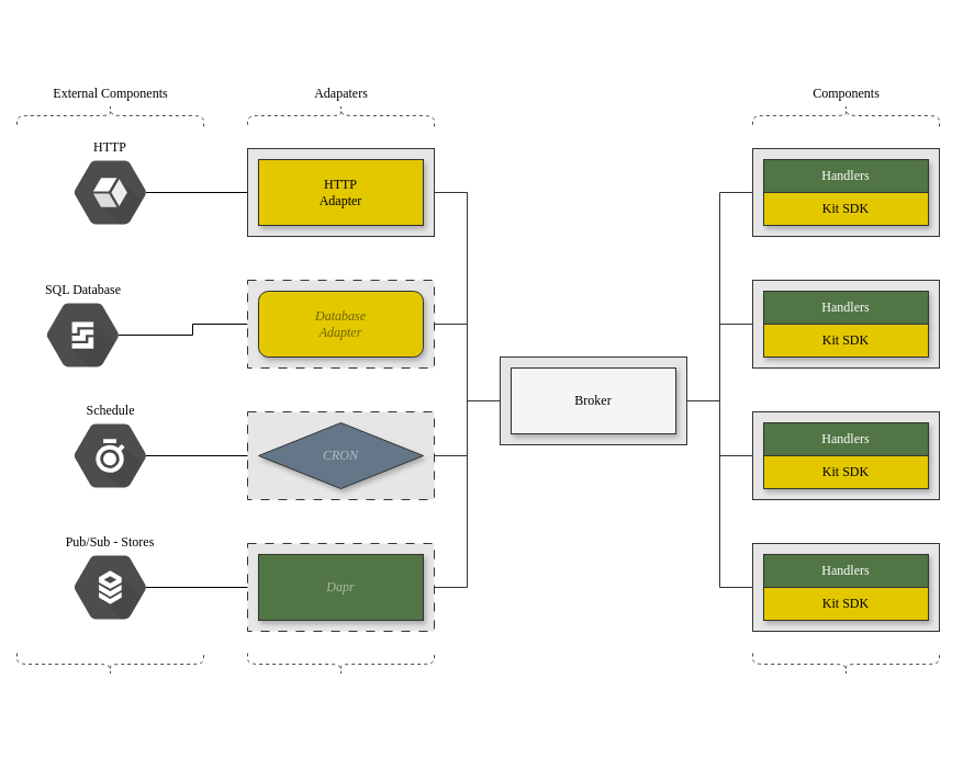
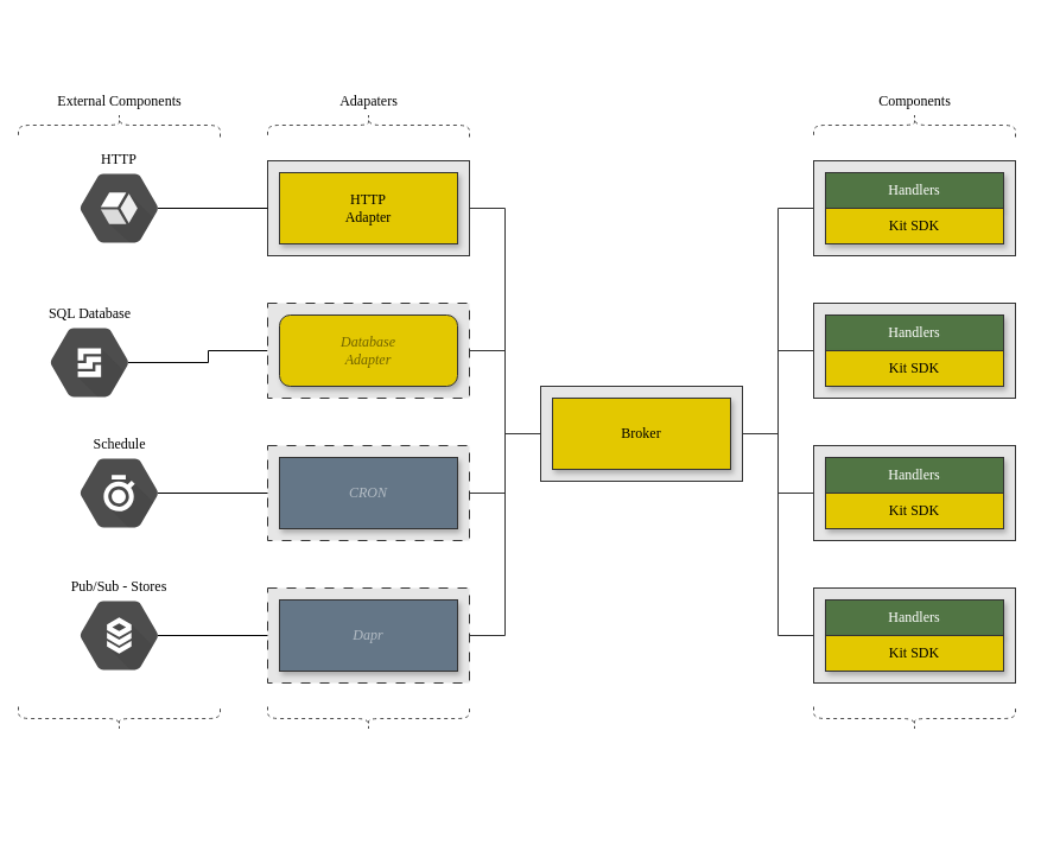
  <mxCell id="0" />
  <mxCell id="1" parent="0" />
  <mxCell id="2" value="" style="rounded=0;whiteSpace=wrap;html=1;strokeColor=#333333;fillColor=#E6E6E6;verticalAlign=top;fontFamily=Source Code Pro;fontSize=12;labelPosition=center;verticalLabelPosition=bottom;align=center;spacingLeft=4;sketch=0;fontColor=#000000;labelBackgroundColor=none;fontSource=https%3A%2F%2Ffonts.googleapis.com%2Fcss%3Ffamily%3DSource%2BCode%2BPro;" parent="1" vertex="1"><mxGeometry x="455" y="325" width="170" height="80" as="geometry" /></mxCell>
  <mxCell id="3" value="" style="rounded=0;whiteSpace=wrap;html=1;strokeColor=#333333;fillColor=#E6E6E6;verticalAlign=top;fontFamily=Source Code Pro;fontSize=12;labelPosition=center;verticalLabelPosition=bottom;align=center;spacingLeft=4;sketch=0;fontColor=#000000;labelBackgroundColor=none;fontSource=https%3A%2F%2Ffonts.googleapis.com%2Fcss%3Ffamily%3DSource%2BCode%2BPro;" parent="1" vertex="1"><mxGeometry x="225" y="135" width="170" height="80" as="geometry" /></mxCell>
  <mxCell id="4" value="HTTP&lt;br&gt;Adapter" style="rounded=0;whiteSpace=wrap;html=1;strokeColor=#333333;fillColor=#e3c800;verticalAlign=middle;fontFamily=Source Code Pro;fontSize=12;fontColor=#000000;shadow=1;labelBackgroundColor=none;fontSource=https%3A%2F%2Ffonts.googleapis.com%2Fcss%3Ffamily%3DSource%2BCode%2BPro;spacingLeft=0;spacingTop=0;spacingBottom=0;spacing=2;" parent="1" vertex="1"><mxGeometry x="235" y="145" width="150" height="60" as="geometry" /></mxCell>
  <mxCell id="5" style="edgeStyle=orthogonalEdgeStyle;rounded=0;orthogonalLoop=1;jettySize=auto;html=1;exitX=0.825;exitY=0.5;exitDx=0;exitDy=0;exitPerimeter=0;entryX=0;entryY=0.5;entryDx=0;entryDy=0;fontFamily=Source Code Pro;fontSize=12;fontColor=#000000;endArrow=none;endFill=0;labelBackgroundColor=none;fontSource=https%3A%2F%2Ffonts.googleapis.com%2Fcss%3Ffamily%3DSource%2BCode%2BPro;" parent="1" source="6" target="3" edge="1"><mxGeometry relative="1" as="geometry" /></mxCell>
  <mxCell id="6" value="HTTP" style="sketch=0;fillColor=#4D4D4D;strokeColor=none;verticalAlign=bottom;labelPosition=center;verticalLabelPosition=top;align=center;spacingTop=0;fontSize=12;fontStyle=0;fontColor=#000000;shape=mxgraph.gcp2.hexIcon;prIcon=stackdriver;rounded=1;shadow=0;glass=0;fontFamily=Source Code Pro;spacingBottom=-10;labelBackgroundColor=none;fontSource=https%3A%2F%2Ffonts.googleapis.com%2Fcss%3Ffamily%3DSource%2BCode%2BPro;" parent="1" vertex="1"><mxGeometry x="50" y="132.5" width="100" height="85" as="geometry" /></mxCell>
  <mxCell id="7" value="Pub/Sub - Stores" style="sketch=0;fillColor=#4D4D4D;strokeColor=none;verticalAlign=bottom;labelPosition=center;verticalLabelPosition=top;align=center;spacingTop=0;fontSize=12;fontStyle=0;fontColor=#000000;shape=mxgraph.gcp2.hexIcon;prIcon=cloud_sql;fontFamily=Source Code Pro;spacingBottom=-10;labelBackgroundColor=none;fontSource=https%3A%2F%2Ffonts.googleapis.com%2Fcss%3Ffamily%3DSource%2BCode%2BPro;" parent="1" vertex="1"><mxGeometry x="50" y="492.5" width="100" height="85" as="geometry" /></mxCell>
  <mxCell id="8" style="edgeStyle=orthogonalEdgeStyle;rounded=0;orthogonalLoop=1;jettySize=auto;html=1;exitX=0.825;exitY=0.5;exitDx=0;exitDy=0;exitPerimeter=0;entryX=0;entryY=0.5;entryDx=0;entryDy=0;fontFamily=Source Code Pro;fontSource=https%3A%2F%2Ffonts.googleapis.com%2Fcss%3Ffamily%3DSource%2BCode%2BPro;fontSize=12;fontColor=#ffffff;endArrow=none;endFill=0;" parent="1" source="9" target="36" edge="1"><mxGeometry relative="1" as="geometry" /></mxCell>
  <mxCell id="9" value="SQL Database" style="sketch=0;html=1;fillColor=#4D4D4D;strokeColor=none;verticalAlign=bottom;labelPosition=center;verticalLabelPosition=top;align=center;spacingTop=0;fontSize=12;fontStyle=0;fontColor=#000000;shape=mxgraph.gcp2.hexIcon;prIcon=persistent_disk;fontFamily=Source Code Pro;spacingBottom=-10;labelBackgroundColor=none;fontSource=https%3A%2F%2Ffonts.googleapis.com%2Fcss%3Ffamily%3DSource%2BCode%2BPro;" parent="1" vertex="1"><mxGeometry x="25" y="262.5" width="100" height="85" as="geometry" /></mxCell>
  <mxCell id="10" value="" style="rounded=0;whiteSpace=wrap;html=1;strokeColor=#333333;fillColor=#E6E6E6;verticalAlign=top;fontFamily=Source Code Pro;fontSize=12;labelPosition=center;verticalLabelPosition=bottom;align=center;spacingLeft=4;sketch=0;fontColor=#000000;labelBackgroundColor=none;fontSource=https%3A%2F%2Ffonts.googleapis.com%2Fcss%3Ffamily%3DSource%2BCode%2BPro;dashed=1;dashPattern=8 8;" parent="1" vertex="1"><mxGeometry x="225" y="375" width="170" height="80" as="geometry" /></mxCell>
- <mxCell id="11" value="CRON" style="rhombus;whiteSpace=wrap;html=1;strokeColor=#333333;fillColor=#647687;verticalAlign=middle;fontFamily=Source Code Pro;fontSize=12;fontColor=#ffffff;shadow=1;labelBackgroundColor=none;fontSource=https%3A%2F%2Ffonts.googleapis.com%2Fcss%3Ffamily%3DSource%2BCode%2BPro;fontStyle=2;textOpacity=50;" parent="1" vertex="1"><mxGeometry x="235" y="385" width="150" height="60" as="geometry" /></mxCell>
+ <mxCell id="11" value="CRON" style="rounded=0;whiteSpace=wrap;html=1;strokeColor=#333333;fillColor=#647687;verticalAlign=middle;fontFamily=Source Code Pro;fontSize=12;fontColor=#ffffff;shadow=1;labelBackgroundColor=none;fontSource=https%3A%2F%2Ffonts.googleapis.com%2Fcss%3Ffamily%3DSource%2BCode%2BPro;fontStyle=2;textOpacity=50;" parent="1" vertex="1"><mxGeometry x="235" y="385" width="150" height="60" as="geometry" /></mxCell>
  <mxCell id="12" value="Schedule" style="sketch=0;html=1;fillColor=#4D4D4D;strokeColor=none;verticalAlign=bottom;labelPosition=center;verticalLabelPosition=top;align=center;spacingTop=0;fontSize=12;fontStyle=0;fontColor=#000000;shape=mxgraph.gcp2.hexIcon;prIcon=profiler;fontFamily=Source Code Pro;spacingBottom=-10;labelBackgroundColor=none;fontSource=https%3A%2F%2Ffonts.googleapis.com%2Fcss%3Ffamily%3DSource%2BCode%2BPro;" parent="1" vertex="1"><mxGeometry x="50" y="372.5" width="100" height="85" as="geometry" /></mxCell>
  <mxCell id="13" style="rounded=0;orthogonalLoop=1;jettySize=auto;html=1;exitX=0;exitY=0.5;exitDx=0;exitDy=0;fontFamily=Source Code Pro;fontSize=12;fontColor=#000000;endArrow=none;endFill=0;strokeColor=#333333;fillColor=#647687;labelBackgroundColor=none;fontSource=https%3A%2F%2Ffonts.googleapis.com%2Fcss%3Ffamily%3DSource%2BCode%2BPro;entryX=1;entryY=0.5;entryDx=0;entryDy=0;edgeStyle=elbowEdgeStyle;" parent="1" source="14" target="2" edge="1"><mxGeometry relative="1" as="geometry"><mxPoint x="695" y="365" as="targetPoint" /></mxGeometry></mxCell>
  <mxCell id="14" value="" style="rounded=0;whiteSpace=wrap;html=1;strokeColor=#333333;fillColor=#E6E6E6;verticalAlign=bottom;fontFamily=Source Code Pro;fontSize=12;labelPosition=center;verticalLabelPosition=top;align=center;spacingLeft=0;spacingBottom=0;spacingTop=0;sketch=0;fontColor=#000000;labelBackgroundColor=none;fontSource=https%3A%2F%2Ffonts.googleapis.com%2Fcss%3Ffamily%3DSource%2BCode%2BPro;" parent="1" vertex="1"><mxGeometry x="685" y="375" width="170" height="80" as="geometry" /></mxCell>
  <mxCell id="15" value="" style="shape=curlyBracket;whiteSpace=wrap;html=1;rounded=1;shadow=0;dashed=1;labelBackgroundColor=none;sketch=0;fontSize=12;strokeColor=#4D4D4D;strokeWidth=1;fillColor=default;rotation=-90;fontFamily=Source Code Pro;fontColor=#000000;fontSource=https%3A%2F%2Ffonts.googleapis.com%2Fcss%3Ffamily%3DSource%2BCode%2BPro;" parent="1" vertex="1"><mxGeometry x="760" y="520" width="20" height="170" as="geometry" /></mxCell>
  <mxCell id="16" value="Components" style="text;html=1;align=center;verticalAlign=middle;resizable=0;points=[];autosize=1;strokeColor=none;fillColor=none;fontSize=12;fontFamily=Source Code Pro;fontColor=#000000;labelBackgroundColor=none;fontSource=https%3A%2F%2Ffonts.googleapis.com%2Fcss%3Ffamily%3DSource%2BCode%2BPro;" parent="1" vertex="1"><mxGeometry x="720" y="70" width="100" height="30" as="geometry" /></mxCell>
  <mxCell id="17" value="" style="shape=curlyBracket;whiteSpace=wrap;html=1;rounded=1;shadow=0;dashed=1;labelBackgroundColor=none;sketch=0;fontSize=12;strokeColor=#4D4D4D;strokeWidth=1;fillColor=default;rotation=-90;fontFamily=Source Code Pro;fontColor=#000000;fontSource=https%3A%2F%2Ffonts.googleapis.com%2Fcss%3Ffamily%3DSource%2BCode%2BPro;" parent="1" vertex="1"><mxGeometry x="300" y="520" width="20" height="170" as="geometry" /></mxCell>
  <mxCell id="18" value="Adapaters" style="text;html=1;align=center;verticalAlign=middle;resizable=0;points=[];autosize=1;strokeColor=none;fillColor=none;fontSize=12;fontFamily=Source Code Pro;fontColor=#000000;labelBackgroundColor=none;fontSource=https%3A%2F%2Ffonts.googleapis.com%2Fcss%3Ffamily%3DSource%2BCode%2BPro;" parent="1" vertex="1"><mxGeometry x="265" y="70" width="90" height="30" as="geometry" /></mxCell>
  <mxCell id="19" style="rounded=0;orthogonalLoop=1;jettySize=auto;html=1;exitX=0;exitY=0.5;exitDx=0;exitDy=0;entryX=1;entryY=0.5;entryDx=0;entryDy=0;fontFamily=Source Code Pro;fontSize=12;fontColor=#000000;endArrow=none;endFill=0;strokeColor=#333333;fillColor=#647687;labelBackgroundColor=none;fontSource=https%3A%2F%2Ffonts.googleapis.com%2Fcss%3Ffamily%3DSource%2BCode%2BPro;edgeStyle=elbowEdgeStyle;" parent="1" source="31" target="2" edge="1"><mxGeometry relative="1" as="geometry"><mxPoint x="705" y="274.25" as="sourcePoint" /></mxGeometry></mxCell>
  <mxCell id="20" value="" style="shape=curlyBracket;whiteSpace=wrap;html=1;rounded=1;shadow=0;dashed=1;labelBackgroundColor=none;sketch=0;fontSize=12;strokeColor=#4D4D4D;strokeWidth=1;fillColor=default;rotation=90;fontFamily=Source Code Pro;fontColor=#000000;fontSource=https%3A%2F%2Ffonts.googleapis.com%2Fcss%3Ffamily%3DSource%2BCode%2BPro;" parent="1" vertex="1"><mxGeometry x="760" y="20" width="20" height="170" as="geometry" /></mxCell>
  <mxCell id="21" value="" style="shape=curlyBracket;whiteSpace=wrap;html=1;rounded=1;shadow=0;dashed=1;labelBackgroundColor=none;sketch=0;fontSize=12;strokeColor=#4D4D4D;strokeWidth=1;fillColor=default;rotation=-90;fontFamily=Source Code Pro;fontColor=#000000;fontSource=https%3A%2F%2Ffonts.googleapis.com%2Fcss%3Ffamily%3DSource%2BCode%2BPro;" parent="1" vertex="1"><mxGeometry x="90" y="520" width="20" height="170" as="geometry" /></mxCell>
  <mxCell id="22" value="External Components" style="text;align=center;verticalAlign=middle;resizable=0;points=[];autosize=1;strokeColor=none;fillColor=none;fontSize=12;fontFamily=Source Code Pro;fontColor=default;labelBackgroundColor=none;fontSource=https%3A%2F%2Ffonts.googleapis.com%2Fcss%3Ffamily%3DSource%2BCode%2BPro;html=1;" parent="1" vertex="1"><mxGeometry x="20" y="70" width="160" height="30" as="geometry" /></mxCell>
  <mxCell id="23" value="" style="shape=curlyBracket;whiteSpace=wrap;html=1;rounded=1;shadow=0;dashed=1;labelBackgroundColor=none;sketch=0;fontSize=12;strokeColor=#4D4D4D;strokeWidth=1;fillColor=default;rotation=90;fontFamily=Source Code Pro;fontColor=#000000;fontSource=https%3A%2F%2Ffonts.googleapis.com%2Fcss%3Ffamily%3DSource%2BCode%2BPro;" parent="1" vertex="1"><mxGeometry x="300" y="20" width="20" height="170" as="geometry" /></mxCell>
  <mxCell id="24" value="" style="shape=curlyBracket;whiteSpace=wrap;html=1;rounded=1;shadow=0;dashed=1;labelBackgroundColor=none;sketch=0;fontSize=12;strokeColor=#4D4D4D;strokeWidth=1;fillColor=default;rotation=90;fontFamily=Source Code Pro;fontColor=#000000;fontSource=https%3A%2F%2Ffonts.googleapis.com%2Fcss%3Ffamily%3DSource%2BCode%2BPro;" parent="1" vertex="1"><mxGeometry x="90" y="20" width="20" height="170" as="geometry" /></mxCell>
  <mxCell id="25" style="rounded=0;orthogonalLoop=1;jettySize=auto;html=1;entryX=1;entryY=0.5;entryDx=0;entryDy=0;fontFamily=Source Code Pro;fontSize=12;fontColor=#000000;endArrow=none;endFill=0;strokeColor=#333333;fillColor=#647687;labelBackgroundColor=none;fontSource=https%3A%2F%2Ffonts.googleapis.com%2Fcss%3Ffamily%3DSource%2BCode%2BPro;exitX=0;exitY=0.5;exitDx=0;exitDy=0;edgeStyle=elbowEdgeStyle;" parent="1" source="28" target="2" edge="1"><mxGeometry relative="1" as="geometry"><mxPoint x="655" y="455" as="sourcePoint" /><mxPoint x="635" y="355" as="targetPoint" /></mxGeometry></mxCell>
  <mxCell id="26" value="Handlers" style="rounded=0;whiteSpace=wrap;html=1;strokeColor=#333333;fillColor=#517544;verticalAlign=middle;fontFamily=Source Code Pro;fontSize=12;shadow=1;labelBackgroundColor=none;fontSource=https%3A%2F%2Ffonts.googleapis.com%2Fcss%3Ffamily%3DSource%2BCode%2BPro;fontColor=#ffffff;" parent="1" vertex="1"><mxGeometry x="695" y="385" width="150" height="30" as="geometry" /></mxCell>
  <mxCell id="27" value="Kit SDK" style="rounded=0;whiteSpace=wrap;html=1;strokeColor=#333333;fillColor=#e3c800;verticalAlign=middle;fontFamily=Source Code Pro;fontSize=12;horizontal=1;spacingLeft=0;spacingTop=0;spacingBottom=0;spacing=2;shadow=1;labelBackgroundColor=none;fontSource=https%3A%2F%2Ffonts.googleapis.com%2Fcss%3Ffamily%3DSource%2BCode%2BPro;fontColor=#000000;" parent="1" vertex="1"><mxGeometry x="695.004" y="415" width="150" height="30" as="geometry" /></mxCell>
  <mxCell id="28" value="" style="rounded=0;whiteSpace=wrap;html=1;strokeColor=#333333;fillColor=#E6E6E6;verticalAlign=bottom;fontFamily=Source Code Pro;fontSize=12;labelPosition=center;verticalLabelPosition=top;align=center;spacingLeft=0;spacingBottom=0;spacingTop=0;sketch=0;fontColor=#000000;labelBackgroundColor=none;fontSource=https%3A%2F%2Ffonts.googleapis.com%2Fcss%3Ffamily%3DSource%2BCode%2BPro;" parent="1" vertex="1"><mxGeometry x="685" y="495" width="170" height="80" as="geometry" /></mxCell>
  <mxCell id="29" value="Handlers" style="rounded=0;whiteSpace=wrap;html=1;strokeColor=#333333;fillColor=#517544;verticalAlign=middle;fontFamily=Source Code Pro;fontSize=12;shadow=1;labelBackgroundColor=none;fontSource=https%3A%2F%2Ffonts.googleapis.com%2Fcss%3Ffamily%3DSource%2BCode%2BPro;fontColor=#ffffff;" parent="1" vertex="1"><mxGeometry x="695" y="505" width="150" height="30" as="geometry" /></mxCell>
  <mxCell id="30" value="Kit SDK" style="rounded=0;whiteSpace=wrap;html=1;strokeColor=#333333;fillColor=#e3c800;verticalAlign=middle;fontFamily=Source Code Pro;fontSize=12;horizontal=1;spacingLeft=0;spacingTop=0;spacingBottom=0;spacing=2;shadow=1;labelBackgroundColor=none;fontSource=https%3A%2F%2Ffonts.googleapis.com%2Fcss%3Ffamily%3DSource%2BCode%2BPro;fontColor=#000000;" parent="1" vertex="1"><mxGeometry x="695.004" y="535" width="150" height="30" as="geometry" /></mxCell>
  <mxCell id="31" value="" style="rounded=0;whiteSpace=wrap;html=1;strokeColor=#333333;fillColor=#E6E6E6;verticalAlign=bottom;fontFamily=Source Code Pro;fontSize=12;labelPosition=center;verticalLabelPosition=top;align=center;spacingLeft=0;spacingBottom=0;spacingTop=0;sketch=0;fontColor=#000000;labelBackgroundColor=none;fontSource=https%3A%2F%2Ffonts.googleapis.com%2Fcss%3Ffamily%3DSource%2BCode%2BPro;" parent="1" vertex="1"><mxGeometry x="685" y="255" width="170" height="80" as="geometry" /></mxCell>
  <mxCell id="32" value="Handlers" style="rounded=0;whiteSpace=wrap;html=1;strokeColor=#333333;fillColor=#517544;verticalAlign=middle;fontFamily=Source Code Pro;fontSize=12;shadow=1;labelBackgroundColor=none;fontSource=https%3A%2F%2Ffonts.googleapis.com%2Fcss%3Ffamily%3DSource%2BCode%2BPro;fontColor=#ffffff;" parent="1" vertex="1"><mxGeometry x="695" y="265" width="150" height="30" as="geometry" /></mxCell>
  <mxCell id="33" value="Kit SDK" style="rounded=0;whiteSpace=wrap;html=1;strokeColor=#333333;fillColor=#e3c800;verticalAlign=middle;fontFamily=Source Code Pro;fontSize=12;horizontal=1;spacingLeft=0;spacingTop=0;spacingBottom=0;spacing=2;shadow=1;labelBackgroundColor=none;fontSource=https%3A%2F%2Ffonts.googleapis.com%2Fcss%3Ffamily%3DSource%2BCode%2BPro;fontColor=#000000;" parent="1" vertex="1"><mxGeometry x="695.004" y="295" width="150" height="30" as="geometry" /></mxCell>
  <mxCell id="34" value="" style="rounded=0;whiteSpace=wrap;html=1;strokeColor=#333333;fillColor=#E6E6E6;verticalAlign=top;fontFamily=Source Code Pro;fontSize=12;labelPosition=center;verticalLabelPosition=bottom;align=center;spacingLeft=4;sketch=0;fontColor=#000000;labelBackgroundColor=none;fontSource=https%3A%2F%2Ffonts.googleapis.com%2Fcss%3Ffamily%3DSource%2BCode%2BPro;dashed=1;dashPattern=8 8;" parent="1" vertex="1"><mxGeometry x="225" y="495" width="170" height="80" as="geometry" /></mxCell>
- <mxCell id="35" value="Dapr" style="rounded=0;whiteSpace=wrap;html=1;strokeColor=#333333;fillColor=#517544;verticalAlign=middle;fontFamily=Source Code Pro;fontSize=12;fontColor=#ffffff;shadow=1;labelBackgroundColor=none;fontSource=https%3A%2F%2Ffonts.googleapis.com%2Fcss%3Ffamily%3DSource%2BCode%2BPro;fontStyle=2;textOpacity=50;" parent="1" vertex="1"><mxGeometry x="235" y="505" width="150" height="60" as="geometry" /></mxCell>
+ <mxCell id="35" value="Dapr" style="rounded=0;whiteSpace=wrap;html=1;strokeColor=#333333;fillColor=#647687;verticalAlign=middle;fontFamily=Source Code Pro;fontSize=12;fontColor=#ffffff;shadow=1;labelBackgroundColor=none;fontSource=https%3A%2F%2Ffonts.googleapis.com%2Fcss%3Ffamily%3DSource%2BCode%2BPro;fontStyle=2;textOpacity=50;" parent="1" vertex="1"><mxGeometry x="235" y="505" width="150" height="60" as="geometry" /></mxCell>
  <mxCell id="36" value="" style="rounded=0;whiteSpace=wrap;html=1;strokeColor=#333333;fillColor=#E6E6E6;verticalAlign=top;fontFamily=Source Code Pro;fontSize=12;labelPosition=center;verticalLabelPosition=bottom;align=center;spacingLeft=4;sketch=0;dashed=1;fontColor=#000000;labelBackgroundColor=none;fontSource=https%3A%2F%2Ffonts.googleapis.com%2Fcss%3Ffamily%3DSource%2BCode%2BPro;dashPattern=8 8;" parent="1" vertex="1"><mxGeometry x="225" y="255" width="170" height="80" as="geometry" /></mxCell>
  <mxCell id="37" value="Database&lt;br&gt;Adapter" style="whiteSpace=wrap;html=1;strokeColor=#333333;fillColor=#e3c800;verticalAlign=middle;fontFamily=Source Code Pro;fontSize=12;fontColor=#000000;spacingLeft=0;spacingTop=0;spacingBottom=0;spacing=2;shadow=1;labelBackgroundColor=none;fontSource=https%3A%2F%2Ffonts.googleapis.com%2Fcss%3Ffamily%3DSource%2BCode%2BPro;fontStyle=2;textOpacity=50;rounded=1;" parent="1" vertex="1"><mxGeometry x="235" y="265" width="150" height="60" as="geometry" /></mxCell>
  <mxCell id="38" style="edgeStyle=orthogonalEdgeStyle;rounded=0;orthogonalLoop=1;jettySize=auto;html=1;exitX=0.825;exitY=0.5;exitDx=0;exitDy=0;exitPerimeter=0;entryX=0;entryY=0.5;entryDx=0;entryDy=0;fontFamily=Source Code Pro;fontSource=https%3A%2F%2Ffonts.googleapis.com%2Fcss%3Ffamily%3DSource%2BCode%2BPro;fontSize=12;fontColor=#ffffff;endArrow=none;endFill=0;" parent="1" source="12" target="10" edge="1"><mxGeometry relative="1" as="geometry"><mxPoint x="63" y="285" as="sourcePoint" /><mxPoint x="195" y="285" as="targetPoint" /></mxGeometry></mxCell>
  <mxCell id="39" style="edgeStyle=orthogonalEdgeStyle;rounded=0;orthogonalLoop=1;jettySize=auto;html=1;exitX=0.825;exitY=0.5;exitDx=0;exitDy=0;exitPerimeter=0;entryX=0;entryY=0.5;entryDx=0;entryDy=0;fontFamily=Source Code Pro;fontSource=https%3A%2F%2Ffonts.googleapis.com%2Fcss%3Ffamily%3DSource%2BCode%2BPro;fontSize=12;fontColor=#ffffff;endArrow=none;endFill=0;" parent="1" source="7" target="34" edge="1"><mxGeometry relative="1" as="geometry"><mxPoint x="73" y="275" as="sourcePoint" /><mxPoint x="205" y="275" as="targetPoint" /></mxGeometry></mxCell>
  <mxCell id="40" value="" style="rounded=0;whiteSpace=wrap;html=1;strokeColor=#333333;fillColor=#E6E6E6;verticalAlign=bottom;fontFamily=Source Code Pro;fontSize=12;labelPosition=center;verticalLabelPosition=top;align=center;spacingLeft=0;spacingBottom=0;spacingTop=0;sketch=0;fontColor=#000000;labelBackgroundColor=none;fontSource=https%3A%2F%2Ffonts.googleapis.com%2Fcss%3Ffamily%3DSource%2BCode%2BPro;" parent="1" vertex="1"><mxGeometry x="685" y="135" width="170" height="80" as="geometry" /></mxCell>
  <mxCell id="41" value="Handlers" style="rounded=0;whiteSpace=wrap;html=1;strokeColor=#333333;fillColor=#517544;verticalAlign=middle;fontFamily=Source Code Pro;fontSize=12;shadow=1;labelBackgroundColor=none;fontSource=https%3A%2F%2Ffonts.googleapis.com%2Fcss%3Ffamily%3DSource%2BCode%2BPro;fontColor=#ffffff;" parent="1" vertex="1"><mxGeometry x="695" y="145" width="150" height="30" as="geometry" /></mxCell>
  <mxCell id="42" value="Kit SDK" style="rounded=0;whiteSpace=wrap;html=1;strokeColor=#333333;fillColor=#e3c800;verticalAlign=middle;fontFamily=Source Code Pro;fontSize=12;horizontal=1;spacingLeft=0;spacingTop=0;spacingBottom=0;spacing=2;shadow=1;labelBackgroundColor=none;fontSource=https%3A%2F%2Ffonts.googleapis.com%2Fcss%3Ffamily%3DSource%2BCode%2BPro;fontColor=#000000;" parent="1" vertex="1"><mxGeometry x="695.004" y="175" width="150" height="30" as="geometry" /></mxCell>
  <mxCell id="43" style="rounded=0;orthogonalLoop=1;jettySize=auto;html=1;exitX=0;exitY=0.5;exitDx=0;exitDy=0;entryX=1;entryY=0.5;entryDx=0;entryDy=0;fontFamily=Source Code Pro;fontSize=12;fontColor=#000000;endArrow=none;endFill=0;strokeColor=#333333;fillColor=#647687;labelBackgroundColor=none;fontSource=https%3A%2F%2Ffonts.googleapis.com%2Fcss%3Ffamily%3DSource%2BCode%2BPro;edgeStyle=elbowEdgeStyle;" parent="1" source="40" target="2" edge="1"><mxGeometry relative="1" as="geometry"><mxPoint x="715" y="305" as="sourcePoint" /><mxPoint x="635" y="355" as="targetPoint" /></mxGeometry></mxCell>
  <mxCell id="44" style="rounded=0;orthogonalLoop=1;jettySize=auto;html=1;exitX=1;exitY=0.5;exitDx=0;exitDy=0;entryX=0;entryY=0.5;entryDx=0;entryDy=0;fontFamily=Source Code Pro;fontSize=12;fontColor=#000000;endArrow=none;endFill=0;strokeColor=#333333;fillColor=#647687;labelBackgroundColor=none;fontSource=https%3A%2F%2Ffonts.googleapis.com%2Fcss%3Ffamily%3DSource%2BCode%2BPro;edgeStyle=elbowEdgeStyle;" parent="1" source="3" target="2" edge="1"><mxGeometry relative="1" as="geometry"><mxPoint x="715" y="205" as="sourcePoint" /><mxPoint x="635" y="325" as="targetPoint" /></mxGeometry></mxCell>
  <mxCell id="45" style="rounded=0;orthogonalLoop=1;jettySize=auto;html=1;exitX=0;exitY=0.5;exitDx=0;exitDy=0;entryX=1;entryY=0.5;entryDx=0;entryDy=0;fontFamily=Source Code Pro;fontSize=12;fontColor=#000000;endArrow=none;endFill=0;strokeColor=#333333;fillColor=#647687;labelBackgroundColor=none;fontSource=https%3A%2F%2Ffonts.googleapis.com%2Fcss%3Ffamily%3DSource%2BCode%2BPro;edgeStyle=elbowEdgeStyle;" parent="1" source="2" target="34" edge="1"><mxGeometry relative="1" as="geometry"><mxPoint x="725" y="215" as="sourcePoint" /><mxPoint x="645" y="335" as="targetPoint" /></mxGeometry></mxCell>
  <mxCell id="46" style="rounded=0;orthogonalLoop=1;jettySize=auto;html=1;entryX=0;entryY=0.5;entryDx=0;entryDy=0;fontFamily=Source Code Pro;fontSize=12;fontColor=#000000;endArrow=none;endFill=0;strokeColor=#333333;fillColor=#647687;labelBackgroundColor=none;fontSource=https%3A%2F%2Ffonts.googleapis.com%2Fcss%3Ffamily%3DSource%2BCode%2BPro;exitX=1;exitY=0.5;exitDx=0;exitDy=0;edgeStyle=elbowEdgeStyle;" parent="1" source="10" target="2" edge="1"><mxGeometry relative="1" as="geometry"><mxPoint x="735" y="225" as="sourcePoint" /><mxPoint x="655" y="345" as="targetPoint" /></mxGeometry></mxCell>
  <mxCell id="47" style="rounded=0;orthogonalLoop=1;jettySize=auto;html=1;exitX=1;exitY=0.5;exitDx=0;exitDy=0;entryX=0;entryY=0.5;entryDx=0;entryDy=0;fontFamily=Source Code Pro;fontSize=12;fontColor=#000000;endArrow=none;endFill=0;strokeColor=#333333;fillColor=#647687;labelBackgroundColor=none;fontSource=https%3A%2F%2Ffonts.googleapis.com%2Fcss%3Ffamily%3DSource%2BCode%2BPro;edgeStyle=elbowEdgeStyle;" parent="1" source="36" target="2" edge="1"><mxGeometry relative="1" as="geometry"><mxPoint x="745" y="235" as="sourcePoint" /><mxPoint x="665" y="355" as="targetPoint" /></mxGeometry></mxCell>
- <mxCell id="48" value="Broker" style="rounded=0;whiteSpace=wrap;html=1;strokeColor=#333333;fillColor=#f5f5f5;verticalAlign=middle;fontFamily=Source Code Pro;fontSize=12;fontColor=#000000;shadow=1;labelBackgroundColor=none;fontSource=https%3A%2F%2Ffonts.googleapis.com%2Fcss%3Ffamily%3DSource%2BCode%2BPro;spacingLeft=0;spacingTop=0;spacingBottom=0;spacing=2;" parent="1" vertex="1"><mxGeometry x="465" y="335" width="150" height="60" as="geometry" /></mxCell>
+ <mxCell id="48" value="Broker" style="rounded=0;whiteSpace=wrap;html=1;strokeColor=#333333;fillColor=#e3c800;verticalAlign=middle;fontFamily=Source Code Pro;fontSize=12;fontColor=#000000;shadow=1;labelBackgroundColor=none;fontSource=https%3A%2F%2Ffonts.googleapis.com%2Fcss%3Ffamily%3DSource%2BCode%2BPro;spacingLeft=0;spacingTop=0;spacingBottom=0;spacing=2;" parent="1" vertex="1"><mxGeometry x="465" y="335" width="150" height="60" as="geometry" /></mxCell>
